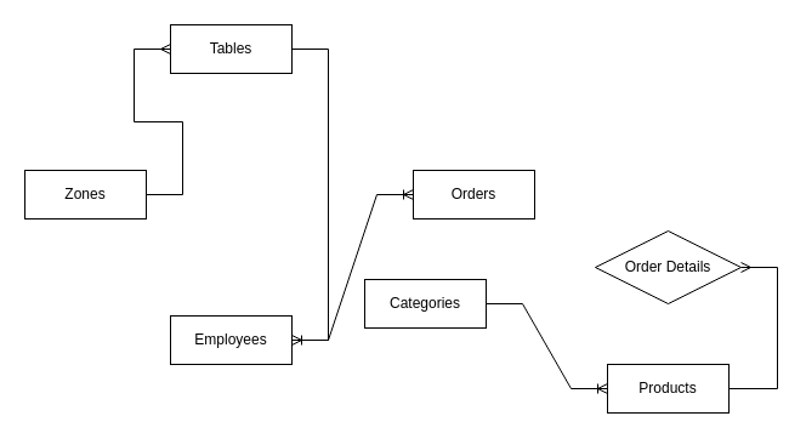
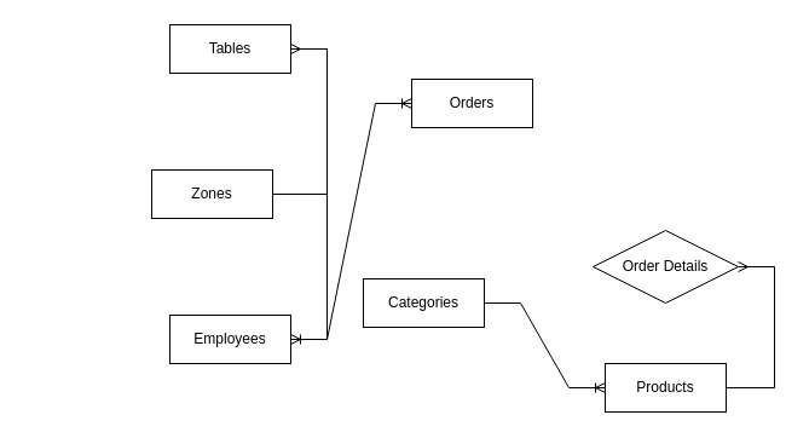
  <mxCell id="0" />
  <mxCell id="1" parent="0" />
  <mxCell id="2" value="Employees" style="whiteSpace=wrap;html=1;align=center;" vertex="1" parent="1"><mxGeometry x="140" y="260" width="100" height="40" as="geometry" /></mxCell>
- <mxCell id="3" value="Orders" style="whiteSpace=wrap;html=1;align=center;" vertex="1" parent="1"><mxGeometry x="340" y="140" width="100" height="40" as="geometry" /></mxCell>
+ <mxCell id="3" value="Orders" style="whiteSpace=wrap;html=1;align=center;" vertex="1" parent="1"><mxGeometry x="340" y="65" width="100" height="40" as="geometry" /></mxCell>
  <mxCell id="4" value="Products" style="whiteSpace=wrap;html=1;align=center;" vertex="1" parent="1"><mxGeometry x="500" y="300" width="100" height="40" as="geometry" /></mxCell>
  <mxCell id="5" value="Categories" style="whiteSpace=wrap;html=1;align=center;" vertex="1" parent="1"><mxGeometry x="300" y="230" width="100" height="40" as="geometry" /></mxCell>
  <mxCell id="6" value="Tables" style="whiteSpace=wrap;html=1;align=center;" vertex="1" parent="1"><mxGeometry x="140" y="20" width="100" height="40" as="geometry" /></mxCell>
  <mxCell id="7" value="" style="edgeStyle=entityRelationEdgeStyle;fontSize=12;html=1;endArrow=ERoneToMany;rounded=0;" edge="1" parent="1" source="5" target="4"><mxGeometry width="100" height="100" relative="1" as="geometry"><mxPoint x="220" y="260" as="sourcePoint" /><mxPoint x="320" y="160" as="targetPoint" /></mxGeometry></mxCell>
  <mxCell id="8" value="Order Details" style="shape=rhombus;perimeter=rhombusPerimeter;whiteSpace=wrap;html=1;align=center;" vertex="1" parent="1"><mxGeometry x="490" y="190" width="120" height="60" as="geometry" /></mxCell>
  <mxCell id="9" value="" style="edgeStyle=entityRelationEdgeStyle;fontSize=12;html=1;endArrow=ERmany;rounded=0;" edge="1" parent="1" source="4" target="8"><mxGeometry width="100" height="100" relative="1" as="geometry"><mxPoint x="220" y="260" as="sourcePoint" /><mxPoint x="320" y="160" as="targetPoint" /></mxGeometry></mxCell>
  <mxCell id="10" value="" style="edgeStyle=entityRelationEdgeStyle;fontSize=12;html=1;endArrow=ERoneToMany;rounded=0;" edge="1" parent="1" source="2" target="3"><mxGeometry width="100" height="100" relative="1" as="geometry"><mxPoint x="220" y="260" as="sourcePoint" /><mxPoint x="320" y="160" as="targetPoint" /></mxGeometry></mxCell>
  <mxCell id="11" value="" style="edgeStyle=entityRelationEdgeStyle;fontSize=12;html=1;endArrow=ERoneToMany;rounded=0;" edge="1" parent="1" source="6" target="2"><mxGeometry width="100" height="100" relative="1" as="geometry"><mxPoint x="400" y="250" as="sourcePoint" /><mxPoint x="320" y="160" as="targetPoint" /></mxGeometry></mxCell>
- <mxCell id="12" value="Zones" style="whiteSpace=wrap;html=1;align=center;" vertex="1" parent="1"><mxGeometry x="20" y="140" width="100" height="40" as="geometry" /></mxCell>
+ <mxCell id="12" value="Zones" style="whiteSpace=wrap;html=1;align=center;" vertex="1" parent="1"><mxGeometry x="125" y="140" width="100" height="40" as="geometry" /></mxCell>
  <mxCell id="13" value="" style="edgeStyle=entityRelationEdgeStyle;fontSize=12;html=1;endArrow=ERmany;rounded=0;" edge="1" parent="1" source="12" target="6"><mxGeometry width="100" height="100" relative="1" as="geometry"><mxPoint x="220" y="260" as="sourcePoint" /><mxPoint x="320" y="160" as="targetPoint" /></mxGeometry></mxCell>
